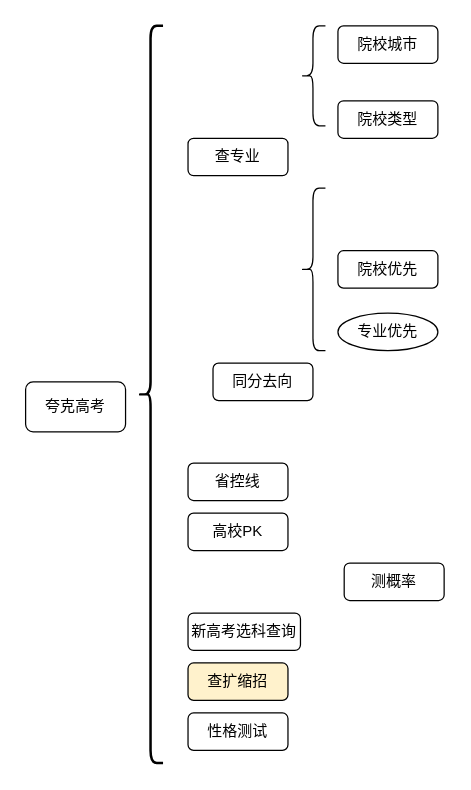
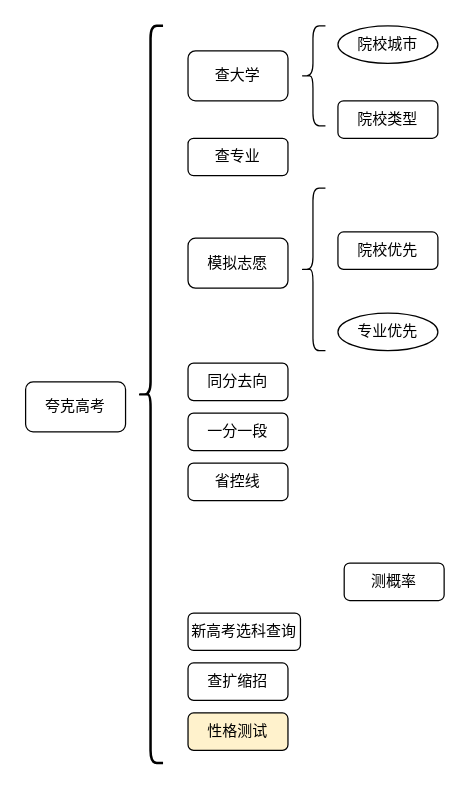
  <mxCell id="0" />
  <mxCell id="1" parent="0" />
  <mxCell id="2" value="夸克高考" style="rounded=1;whiteSpace=wrap;html=1;" parent="1" vertex="1"><mxGeometry x="20" y="305" width="80" height="40" as="geometry" /></mxCell>
+ <mxCell id="3" value="一分一段" style="rounded=1;whiteSpace=wrap;html=1;" parent="1" vertex="1"><mxGeometry x="150" y="330" width="80" height="30" as="geometry" /></mxCell>
  <mxCell id="4" value="省控线" style="rounded=1;whiteSpace=wrap;html=1;" parent="1" vertex="1"><mxGeometry x="150" y="370" width="80" height="30" as="geometry" /></mxCell>
- <mxCell id="5" value="高校PK" style="rounded=1;whiteSpace=wrap;html=1;" parent="1" vertex="1"><mxGeometry x="150" y="410" width="80" height="30" as="geometry" /></mxCell>
  <mxCell id="6" value="测概率" style="rounded=1;whiteSpace=wrap;html=1;" parent="1" vertex="1"><mxGeometry x="275" y="450" width="80" height="30" as="geometry" /></mxCell>
  <mxCell id="7" value="新高考选科查询" style="rounded=1;whiteSpace=wrap;html=1;" parent="1" vertex="1"><mxGeometry x="150" y="490" width="90" height="30" as="geometry" /></mxCell>
- <mxCell id="8" value="查扩缩招" style="rounded=1;whiteSpace=wrap;html=1;fillColor=#fff2cc;" parent="1" vertex="1"><mxGeometry x="150" y="530" width="80" height="30" as="geometry" /></mxCell>
+ <mxCell id="8" value="查扩缩招" style="rounded=1;whiteSpace=wrap;html=1;" parent="1" vertex="1"><mxGeometry x="150" y="530" width="80" height="30" as="geometry" /></mxCell>
+ <mxCell id="9" value="查大学" style="rounded=1;whiteSpace=wrap;html=1;" parent="1" vertex="1"><mxGeometry x="150" y="40" width="80" height="40" as="geometry" /></mxCell>
  <mxCell id="10" value="查专业" style="rounded=1;whiteSpace=wrap;html=1;" parent="1" vertex="1"><mxGeometry x="150" y="110" width="80" height="30" as="geometry" /></mxCell>
- <mxCell id="11" value="同分去向" style="rounded=1;whiteSpace=wrap;html=1;" parent="1" vertex="1"><mxGeometry x="170" y="290" width="80" height="30" as="geometry" /></mxCell>
- <mxCell id="12" value="性格测试" style="rounded=1;whiteSpace=wrap;html=1;" parent="1" vertex="1"><mxGeometry x="150" y="570" width="80" height="30" as="geometry" /></mxCell>
- <mxCell id="13" value="院校城市" style="rounded=1;whiteSpace=wrap;html=1;" parent="1" vertex="1"><mxGeometry x="270" y="20" width="80" height="30" as="geometry" /></mxCell>
+ <mxCell id="11" value="同分去向" style="rounded=1;whiteSpace=wrap;html=1;" parent="1" vertex="1"><mxGeometry x="150" y="290" width="80" height="30" as="geometry" /></mxCell>
+ <mxCell id="12" value="性格测试" style="rounded=1;whiteSpace=wrap;html=1;fillColor=#fff2cc;" parent="1" vertex="1"><mxGeometry x="150" y="570" width="80" height="30" as="geometry" /></mxCell>
+ <mxCell id="13" value="院校城市" style="ellipse;whiteSpace=wrap;html=1;" parent="1" vertex="1"><mxGeometry x="270" y="20" width="80" height="30" as="geometry" /></mxCell>
  <mxCell id="14" value="院校类型" style="rounded=1;whiteSpace=wrap;html=1;fillColor=default;strokeColor=default;" parent="1" vertex="1"><mxGeometry x="270" y="80" width="80" height="30" as="geometry" /></mxCell>
- <mxCell id="16" value="院校优先" style="rounded=1;whiteSpace=wrap;html=1;" parent="1" vertex="1"><mxGeometry x="270" y="200" width="80" height="30" as="geometry" /></mxCell>
+ <mxCell id="15" value="模拟志愿" style="rounded=1;whiteSpace=wrap;html=1;" parent="1" vertex="1"><mxGeometry x="150" y="190" width="80" height="40" as="geometry" /></mxCell>
+ <mxCell id="16" value="院校优先" style="rounded=1;whiteSpace=wrap;html=1;" parent="1" vertex="1"><mxGeometry x="270" y="185" width="80" height="30" as="geometry" /></mxCell>
  <mxCell id="17" value="专业优先" style="ellipse;whiteSpace=wrap;html=1;" parent="1" vertex="1"><mxGeometry x="270" y="250" width="80" height="30" as="geometry" /></mxCell>
  <mxCell id="18" value="" style="shape=curlyBracket;whiteSpace=wrap;html=1;rounded=1;labelPosition=left;verticalLabelPosition=middle;align=right;verticalAlign=middle;strokeWidth=2;" parent="1" vertex="1"><mxGeometry x="110" y="20" width="20" height="590" as="geometry" /></mxCell>
  <mxCell id="19" value="" style="shape=curlyBracket;whiteSpace=wrap;html=1;rounded=1;labelPosition=left;verticalLabelPosition=middle;align=right;verticalAlign=middle;" parent="1" vertex="1"><mxGeometry x="240" y="20" width="20" height="80" as="geometry" /></mxCell>
  <mxCell id="20" value="" style="shape=curlyBracket;whiteSpace=wrap;html=1;rounded=1;labelPosition=left;verticalLabelPosition=middle;align=right;verticalAlign=middle;" parent="1" vertex="1"><mxGeometry x="240" y="150" width="20" height="130" as="geometry" /></mxCell>
